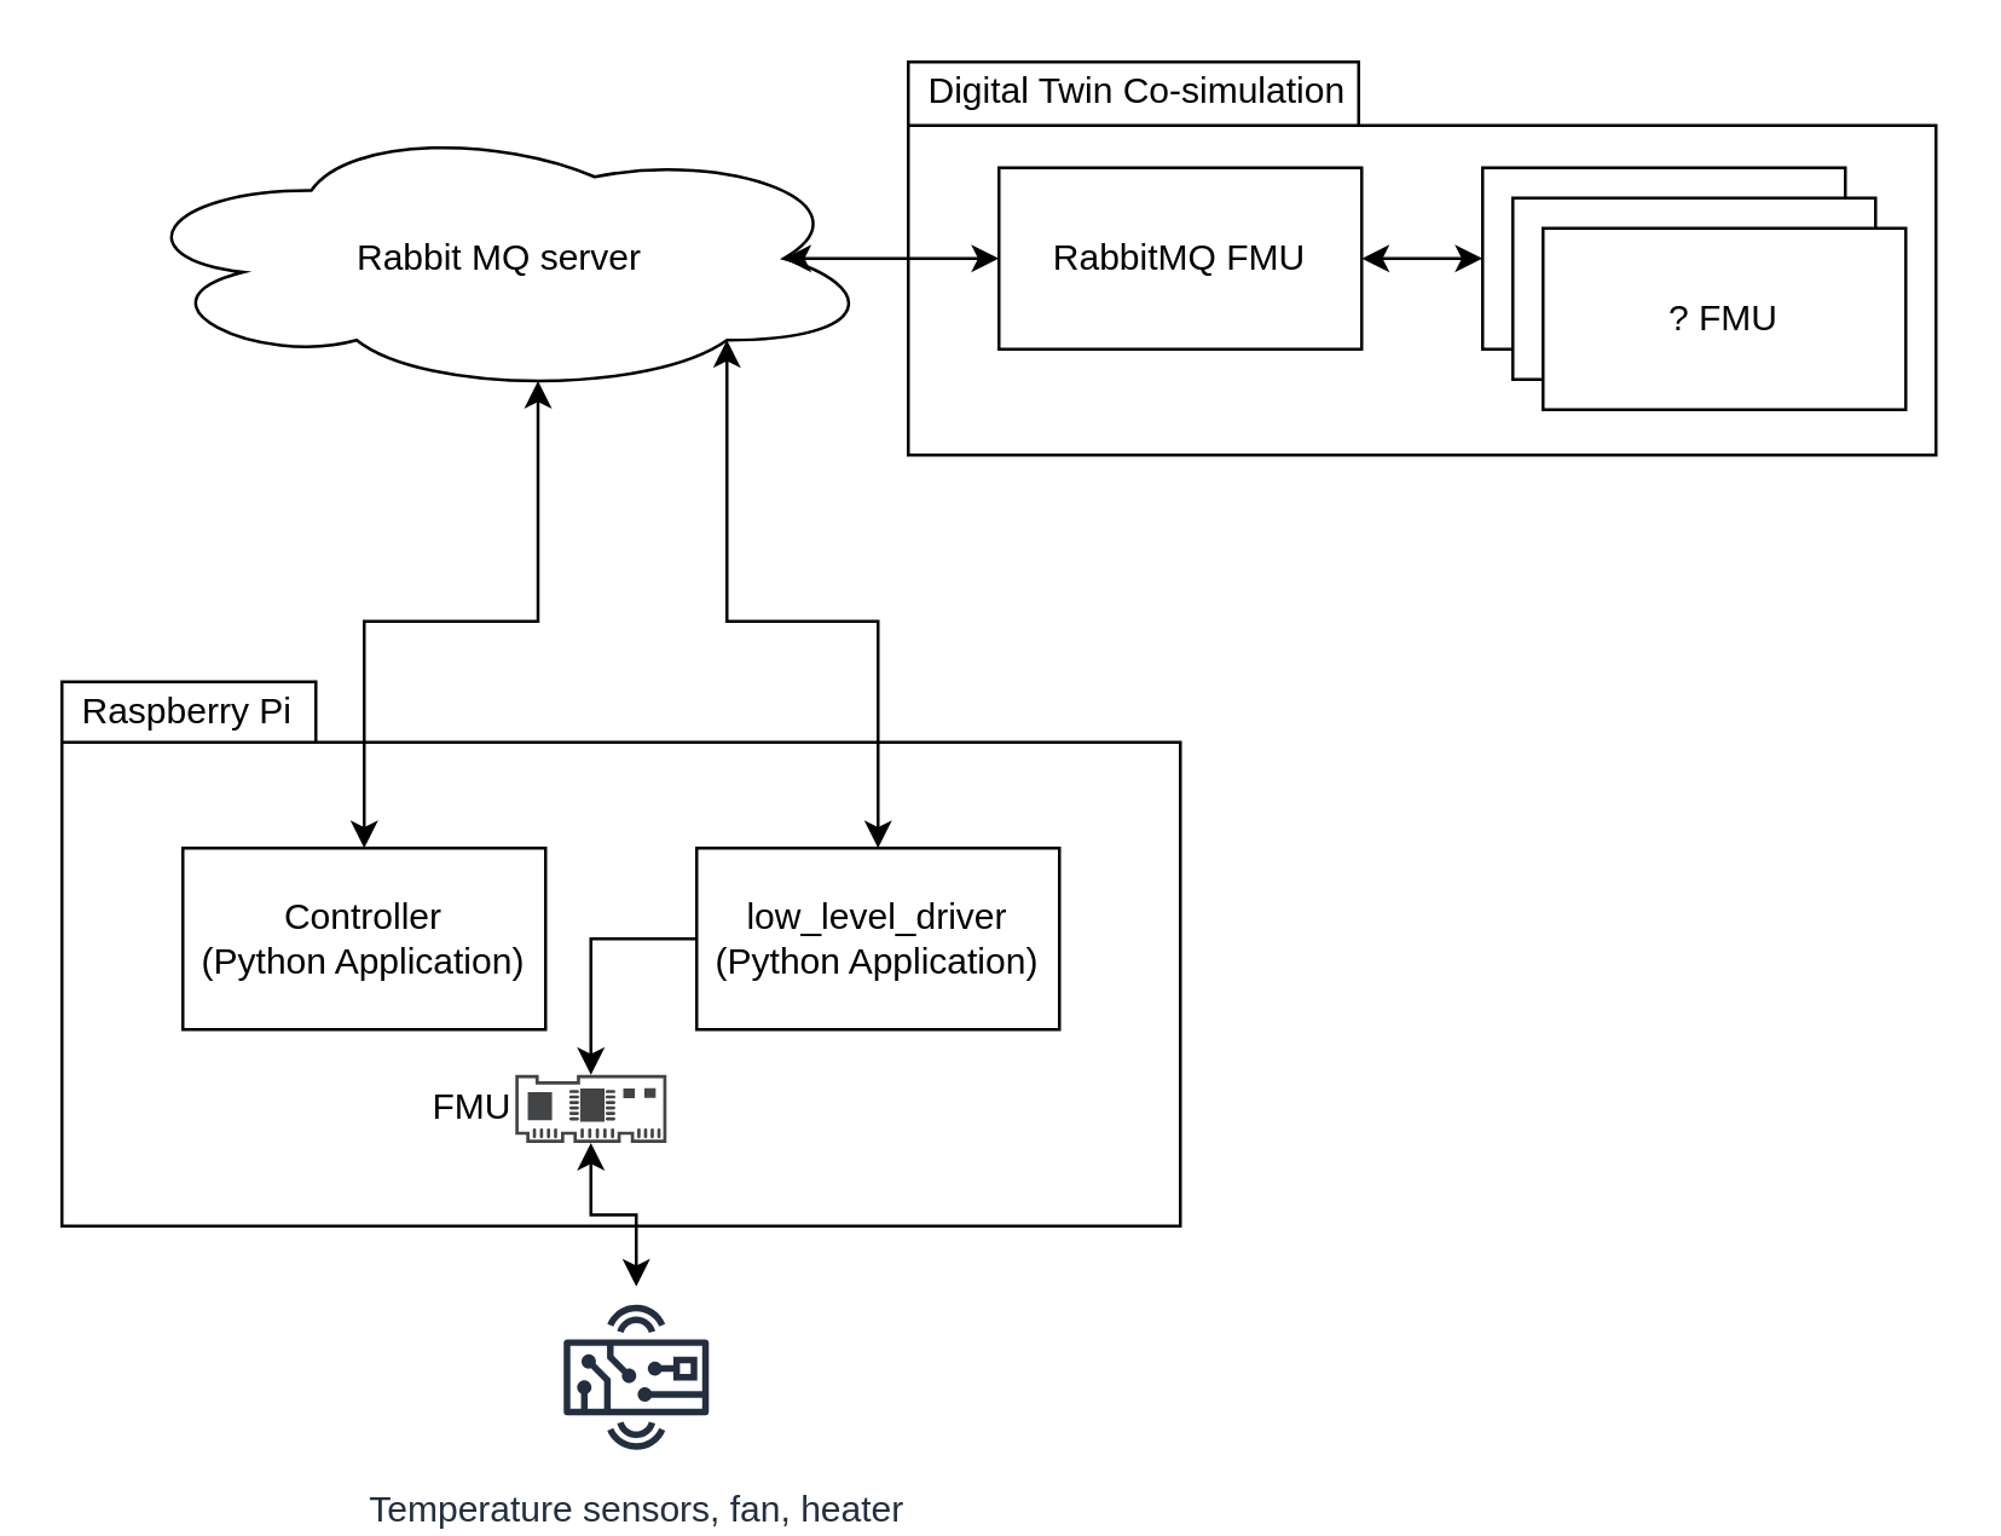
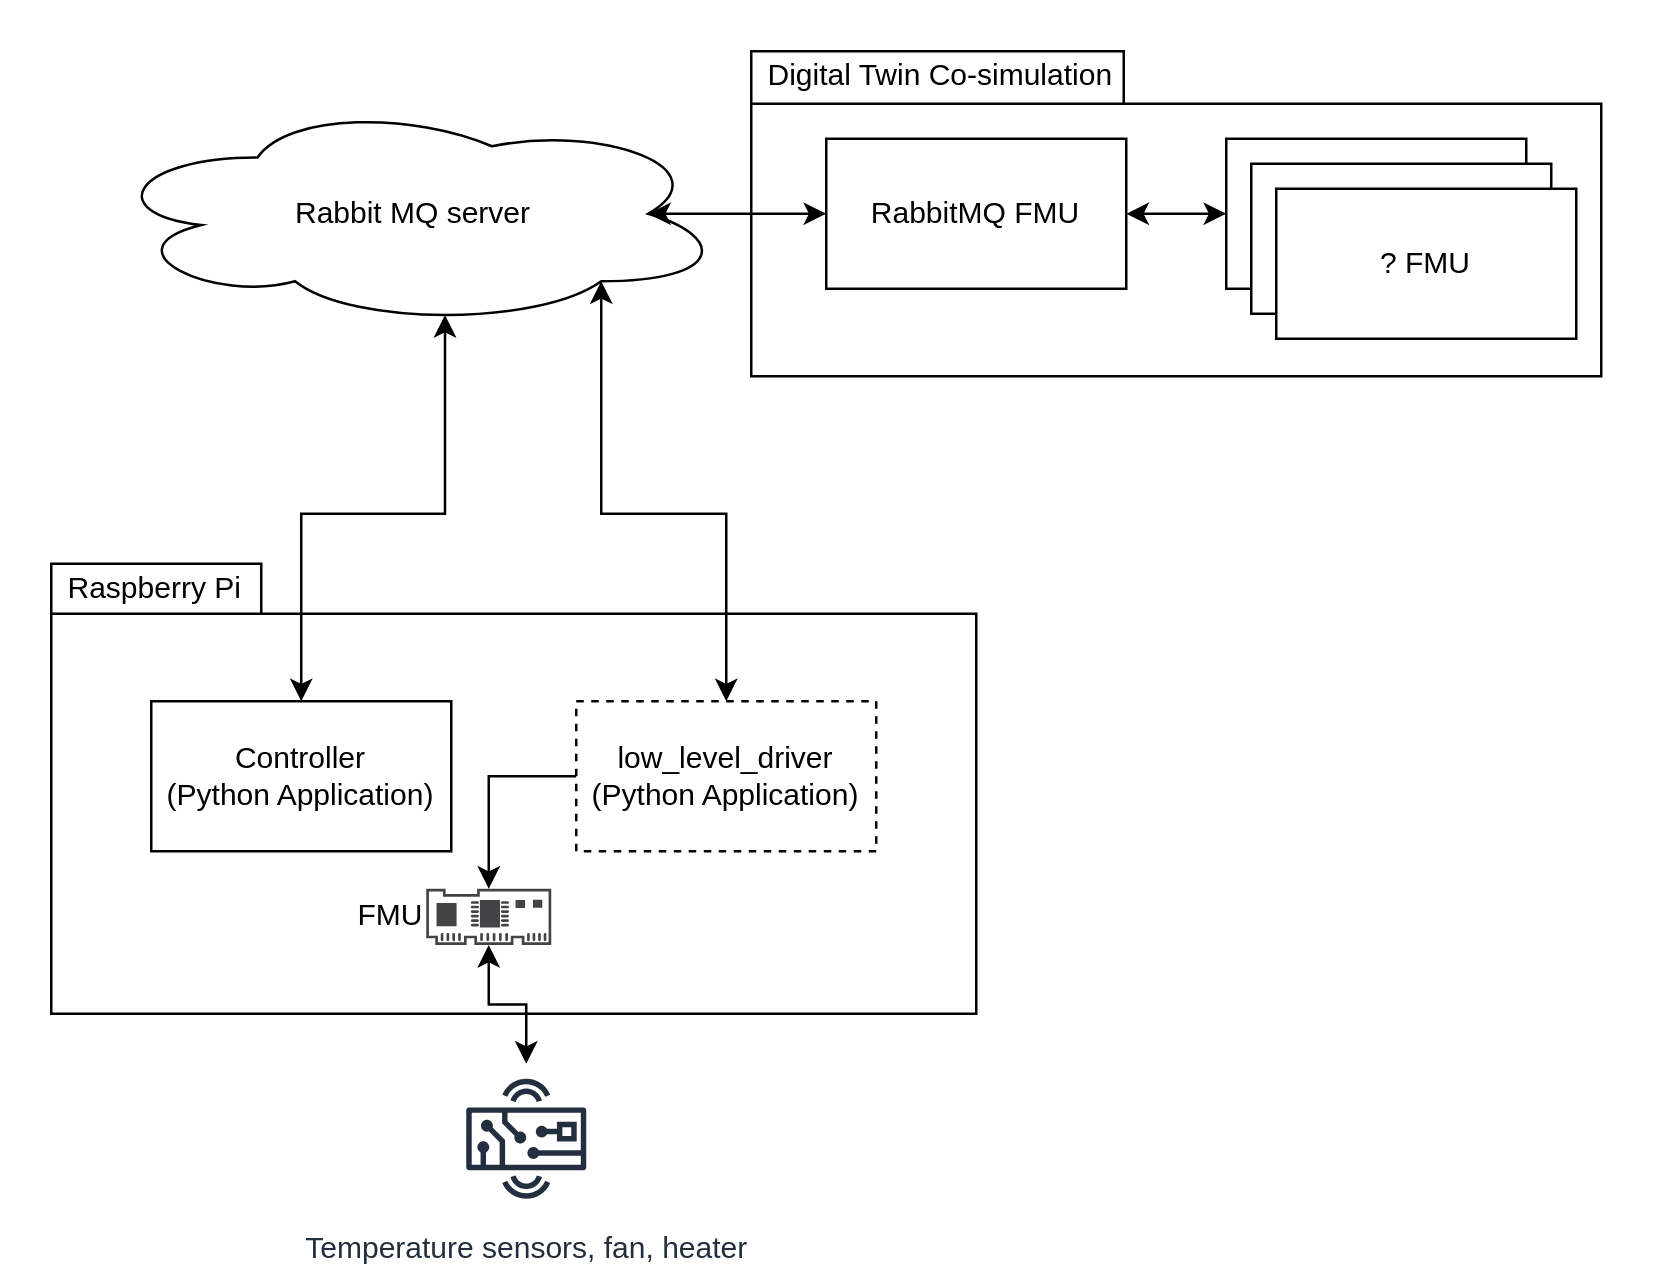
  <mxCell id="0" />
  <mxCell id="1" parent="0" />
  <mxCell id="2" value="Rabbit MQ server" style="ellipse;shape=cloud;whiteSpace=wrap;html=1;" parent="1" vertex="1"><mxGeometry x="40" y="40" width="250" height="90" as="geometry" /></mxCell>
  <mxCell id="3" value="Raspberry Pi" style="shape=folder;xSize=90;align=left;spacingLeft=10;align=left;verticalAlign=top;spacingLeft=5;spacingTop=-4;tabWidth=84;tabHeight=20;tabPosition=left;html=1;strokeWidth=1;recursiveResize=0;" parent="1" vertex="1"><mxGeometry x="20" y="225" width="370" height="180" as="geometry" /></mxCell>
  <mxCell id="4" style="edgeStyle=orthogonalEdgeStyle;rounded=0;orthogonalLoop=1;jettySize=auto;html=1;startArrow=classic;startFill=1;" parent="1" source="5" target="18" edge="1"><mxGeometry relative="1" as="geometry"><mxPoint x="240" y="465" as="targetPoint" /></mxGeometry></mxCell>
  <mxCell id="5" value="FMU" style="pointerEvents=1;shadow=0;dashed=0;html=1;strokeColor=none;fillColor=#434445;aspect=fixed;labelPosition=left;verticalLabelPosition=middle;verticalAlign=middle;align=right;outlineConnect=0;shape=mxgraph.vvd.scsi_controller;spacingLeft=0;" parent="1" vertex="1"><mxGeometry x="170" y="355" width="50" height="22.5" as="geometry" /></mxCell>
  <mxCell id="6" style="edgeStyle=orthogonalEdgeStyle;rounded=0;orthogonalLoop=1;jettySize=auto;html=1;" parent="1" source="8" target="5" edge="1"><mxGeometry relative="1" as="geometry" /></mxCell>
  <mxCell id="7" value="" style="edgeStyle=orthogonalEdgeStyle;rounded=0;orthogonalLoop=1;jettySize=auto;html=1;entryX=0.8;entryY=0.8;entryDx=0;entryDy=0;entryPerimeter=0;startArrow=classic;startFill=1;" parent="1" source="8" target="2" edge="1"><mxGeometry relative="1" as="geometry" /></mxCell>
- <mxCell id="8" value="low_level_driver&lt;br&gt;(Python Application)" style="rounded=0;whiteSpace=wrap;html=1;" parent="1" vertex="1"><mxGeometry x="230" y="280" width="120" height="60" as="geometry" /></mxCell>
+ <mxCell id="8" value="low_level_driver&lt;br&gt;(Python Application)" style="rounded=0;whiteSpace=wrap;html=1;dashed=1;" parent="1" vertex="1"><mxGeometry x="230" y="280" width="120" height="60" as="geometry" /></mxCell>
  <mxCell id="9" style="edgeStyle=orthogonalEdgeStyle;rounded=0;orthogonalLoop=1;jettySize=auto;html=1;entryX=0.55;entryY=0.95;entryDx=0;entryDy=0;entryPerimeter=0;startArrow=classic;startFill=1;" parent="1" source="10" target="2" edge="1"><mxGeometry relative="1" as="geometry" /></mxCell>
  <mxCell id="10" value="Controller&lt;br&gt;(Python Application)" style="rounded=0;whiteSpace=wrap;html=1;" parent="1" vertex="1"><mxGeometry x="60" y="280" width="120" height="60" as="geometry" /></mxCell>
  <mxCell id="11" value="Digital Twin Co-simulation" style="shape=folder;xSize=90;align=left;spacingLeft=10;align=left;verticalAlign=top;spacingLeft=5;spacingTop=-4;tabWidth=149;tabHeight=21;tabPosition=left;html=1;strokeWidth=1;recursiveResize=0;" parent="1" vertex="1"><mxGeometry x="300" y="20" width="340" height="130" as="geometry" /></mxCell>
  <mxCell id="12" style="edgeStyle=orthogonalEdgeStyle;rounded=0;orthogonalLoop=1;jettySize=auto;html=1;entryX=0.875;entryY=0.5;entryDx=0;entryDy=0;entryPerimeter=0;startArrow=classic;startFill=1;" parent="1" source="14" target="2" edge="1"><mxGeometry relative="1" as="geometry" /></mxCell>
  <mxCell id="13" style="edgeStyle=orthogonalEdgeStyle;rounded=0;orthogonalLoop=1;jettySize=auto;html=1;exitX=1;exitY=0.5;exitDx=0;exitDy=0;entryX=0;entryY=0.5;entryDx=0;entryDy=0;startArrow=classic;startFill=1;" parent="1" source="14" target="15" edge="1"><mxGeometry relative="1" as="geometry" /></mxCell>
  <mxCell id="14" value="RabbitMQ FMU" style="rounded=0;whiteSpace=wrap;html=1;" parent="1" vertex="1"><mxGeometry x="330" y="55" width="120" height="60" as="geometry" /></mxCell>
  <mxCell id="15" value="? FMU" style="rounded=0;whiteSpace=wrap;html=1;" parent="1" vertex="1"><mxGeometry x="490" y="55" width="120" height="60" as="geometry" /></mxCell>
  <mxCell id="16" value="? FMU" style="rounded=0;whiteSpace=wrap;html=1;" parent="1" vertex="1"><mxGeometry x="500" y="65" width="120" height="60" as="geometry" /></mxCell>
  <mxCell id="17" value="? FMU" style="rounded=0;whiteSpace=wrap;html=1;" parent="1" vertex="1"><mxGeometry x="510" y="75" width="120" height="60" as="geometry" /></mxCell>
  <mxCell id="18" value="Temperature sensors, fan, heater" style="outlineConnect=0;fontColor=#232F3E;gradientColor=none;strokeColor=#232F3E;fillColor=#ffffff;dashed=0;verticalLabelPosition=bottom;verticalAlign=top;align=center;html=1;fontSize=12;fontStyle=0;aspect=fixed;shape=mxgraph.aws4.resourceIcon;resIcon=mxgraph.aws4.hardware_board;" parent="1" vertex="1"><mxGeometry x="165" y="425" width="90" height="60" as="geometry" /></mxCell>
